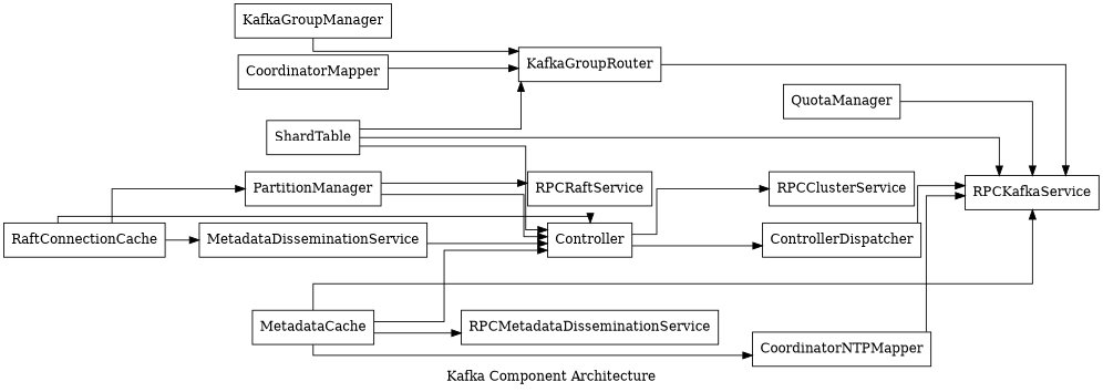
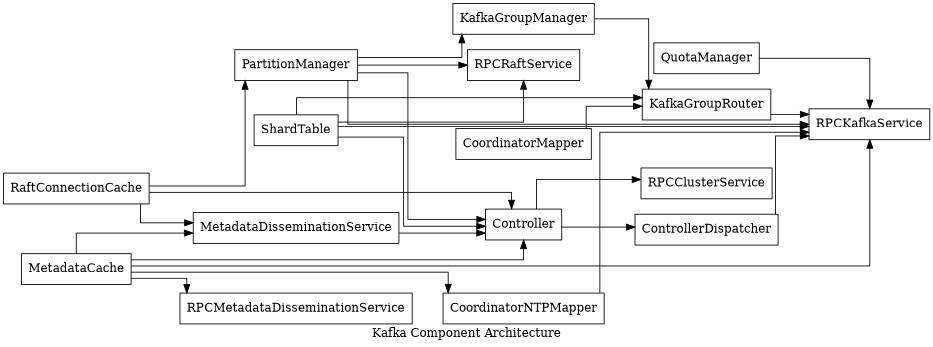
  digraph {
    concentrate=true
    label="Kafka Component Architecture"
    rankdir=LR
    splines=ortho
    node [shape=box]
    CoordinatorMapper
    KafkaGroupRouter
    RPCKafkaService
    MetadataCache
    CoordinatorNTPMapper
    MetadataDisseminationService
    RPCMetadataDisseminationService
    Controller
    RPCClusterService
    ControllerDispatcher
    KafkaGroupManager
    ShardTable
    RPCRaftService
    PartitionManager
    RaftConnectionCache
    QuotaManager
    CoordinatorMapper -> KafkaGroupRouter
    KafkaGroupRouter -> RPCKafkaService
    MetadataCache -> RPCKafkaService
    MetadataCache -> CoordinatorNTPMapper
+   MetadataCache -> MetadataDisseminationService
    MetadataCache -> RPCMetadataDisseminationService
    MetadataCache -> Controller
    CoordinatorNTPMapper -> RPCKafkaService
    MetadataDisseminationService -> Controller
    Controller -> RPCClusterService
    Controller -> ControllerDispatcher
    ControllerDispatcher -> RPCKafkaService
    KafkaGroupManager -> KafkaGroupRouter
    ShardTable -> KafkaGroupRouter
    ShardTable -> RPCKafkaService
    ShardTable -> Controller
+   ShardTable -> RPCRaftService
+   PartitionManager -> RPCKafkaService
    PartitionManager -> Controller
+   PartitionManager -> KafkaGroupManager
    PartitionManager -> RPCRaftService
    RaftConnectionCache -> MetadataDisseminationService
    RaftConnectionCache -> Controller
    RaftConnectionCache -> PartitionManager
    QuotaManager -> RPCKafkaService
  }
